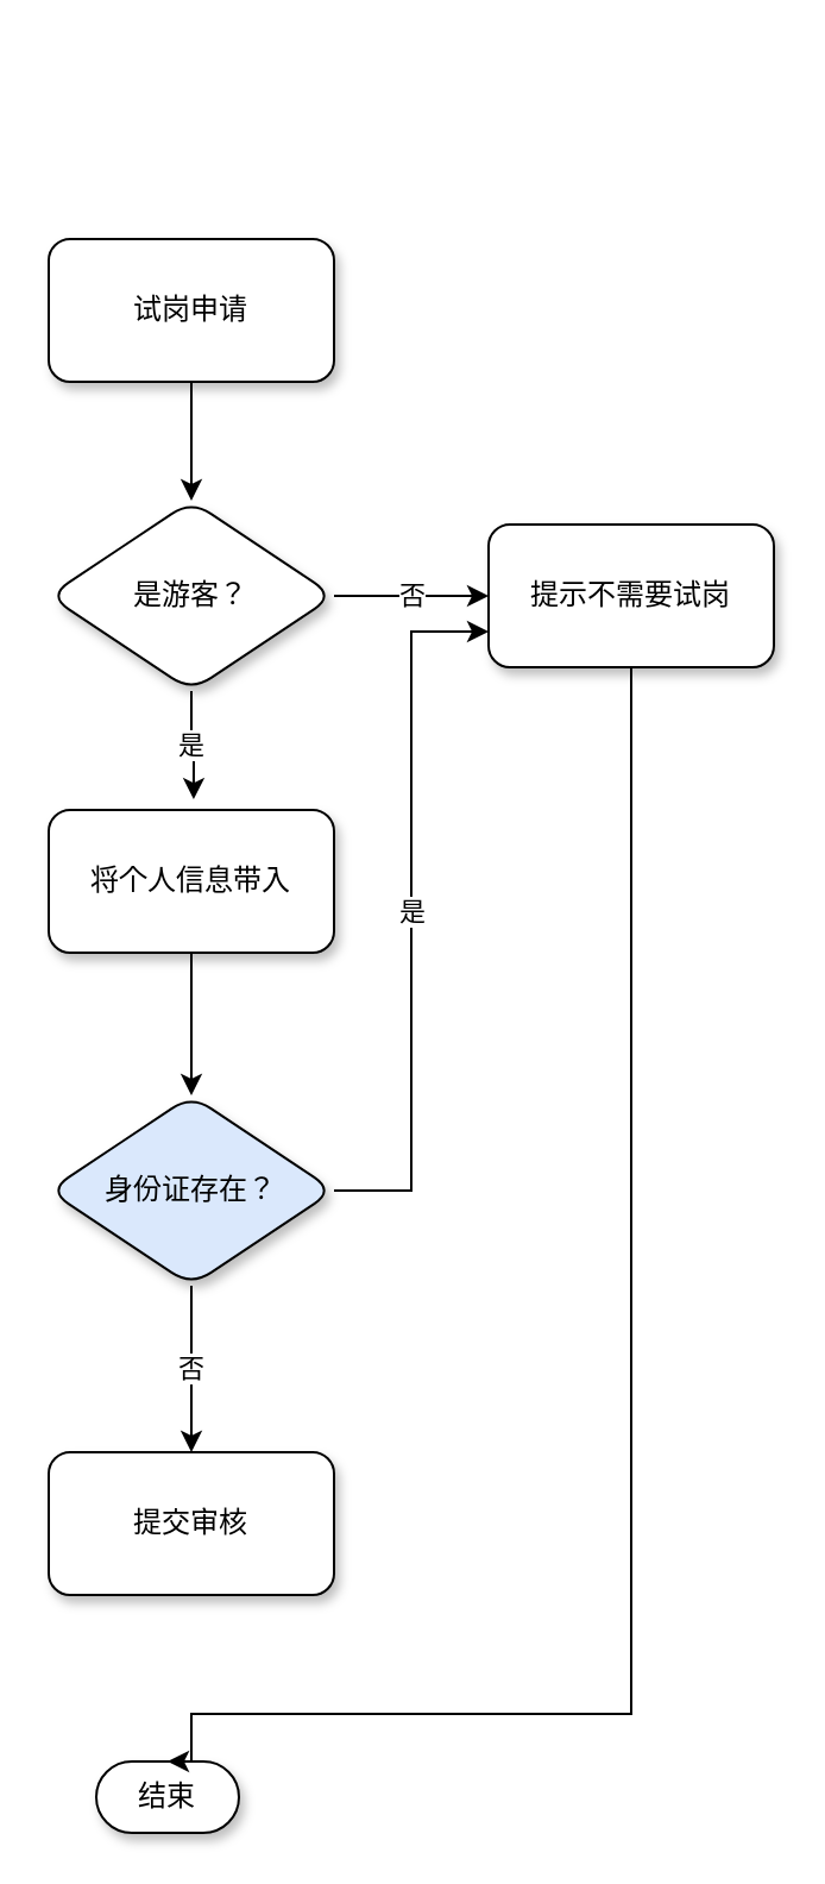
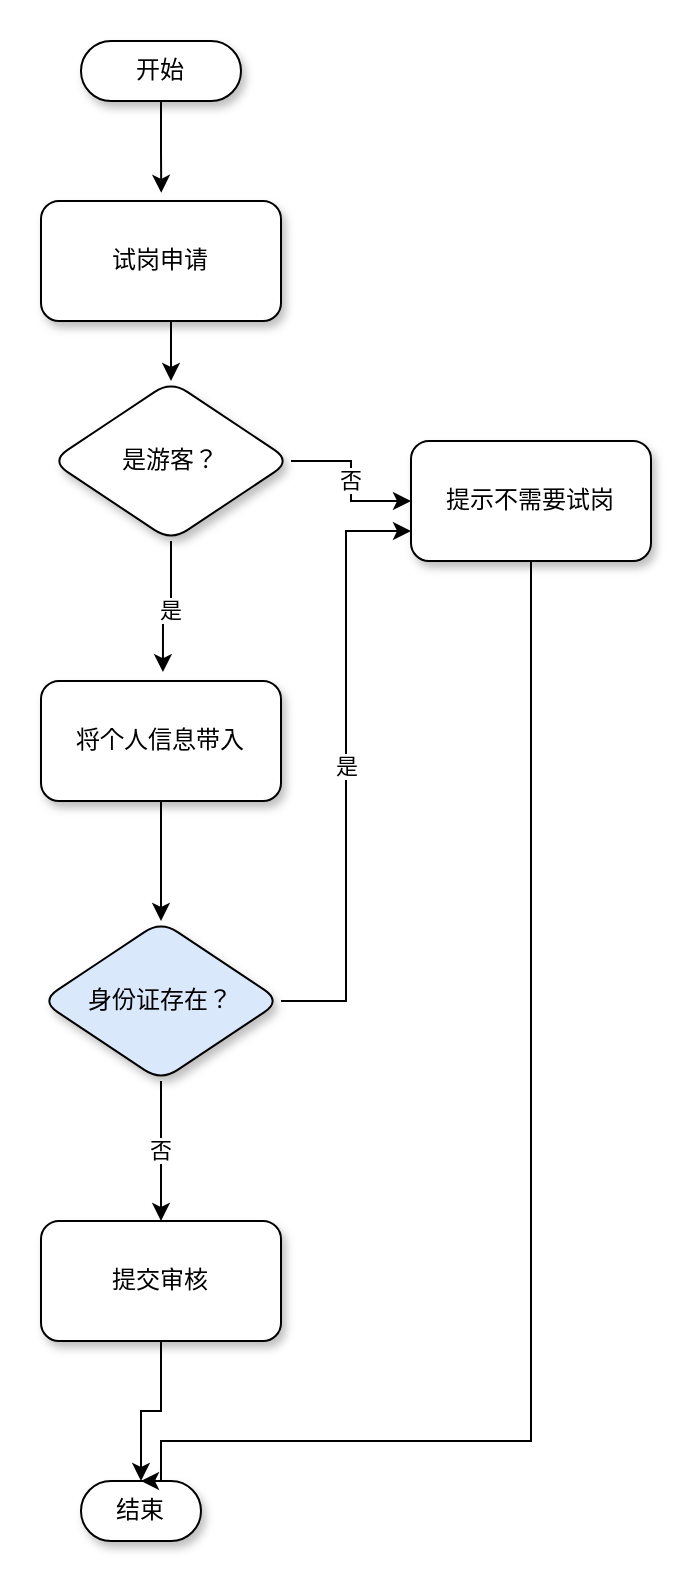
  <mxCell id="0" />
  <mxCell id="1" parent="0" />
  <mxCell id="2" value="结束" style="html=1;dashed=0;whiteSpace=wrap;shape=mxgraph.dfd.start;shadow=1;fontFamily=LXGW WenKai;" vertex="1" parent="1"><mxGeometry x="40" y="740" width="60" height="30" as="geometry" /></mxCell>
+ <mxCell id="3" value="开始" style="html=1;dashed=0;whiteSpace=wrap;shape=mxgraph.dfd.start;shadow=1;fontFamily=LXGW WenKai;" vertex="1" parent="1"><mxGeometry x="40" y="20" width="80" height="30" as="geometry" /></mxCell>
  <mxCell id="4" style="edgeStyle=orthogonalEdgeStyle;rounded=0;orthogonalLoop=1;jettySize=auto;html=1;exitX=0.5;exitY=1;exitDx=0;exitDy=0;entryX=0.5;entryY=0;entryDx=0;entryDy=0;" edge="1" parent="1" source="5" target="7"><mxGeometry relative="1" as="geometry" /></mxCell>
  <mxCell id="5" value="试岗申请" style="rounded=1;whiteSpace=wrap;html=1;shadow=1;fontFamily=LXGW WenKai;" vertex="1" parent="1"><mxGeometry x="20" y="100" width="120" height="60" as="geometry" /></mxCell>
  <mxCell id="6" value="否" style="edgeStyle=orthogonalEdgeStyle;rounded=0;orthogonalLoop=1;jettySize=auto;html=1;exitX=1;exitY=0.5;exitDx=0;exitDy=0;" edge="1" parent="1" source="7" target="9"><mxGeometry relative="1" as="geometry" /></mxCell>
- <mxCell id="7" value="是游客？" style="rhombus;whiteSpace=wrap;html=1;fontFamily=LXGW WenKai;shadow=1;rounded=1;" vertex="1" parent="1"><mxGeometry x="20" y="210" width="120" height="80" as="geometry" /></mxCell>
+ <mxCell id="7" value="是游客？" style="rhombus;whiteSpace=wrap;html=1;fontFamily=LXGW WenKai;shadow=1;rounded=1;" vertex="1" parent="1"><mxGeometry x="25" y="190" width="120" height="80" as="geometry" /></mxCell>
+ <mxCell id="8" style="edgeStyle=orthogonalEdgeStyle;rounded=0;orthogonalLoop=1;jettySize=auto;html=1;exitX=0.5;exitY=0.5;exitDx=0;exitDy=15;exitPerimeter=0;entryX=0.501;entryY=-0.068;entryDx=0;entryDy=0;entryPerimeter=0;" edge="1" parent="1" source="3" target="5"><mxGeometry relative="1" as="geometry" /></mxCell>
  <mxCell id="9" value="提示不需要试岗" style="rounded=1;whiteSpace=wrap;html=1;shadow=1;fontFamily=LXGW WenKai;" vertex="1" parent="1"><mxGeometry x="205" y="220" width="120" height="60" as="geometry" /></mxCell>
  <mxCell id="10" style="edgeStyle=orthogonalEdgeStyle;rounded=0;orthogonalLoop=1;jettySize=auto;html=1;exitX=0.5;exitY=1;exitDx=0;exitDy=0;entryX=0.5;entryY=0.5;entryDx=0;entryDy=-15;entryPerimeter=0;" edge="1" parent="1" source="9" target="2"><mxGeometry relative="1" as="geometry"><Array as="points"><mxPoint x="265" y="720" /><mxPoint x="80" y="720" /></Array></mxGeometry></mxCell>
  <mxCell id="11" style="edgeStyle=orthogonalEdgeStyle;rounded=0;orthogonalLoop=1;jettySize=auto;html=1;exitX=0.5;exitY=1;exitDx=0;exitDy=0;entryX=0.5;entryY=0;entryDx=0;entryDy=0;" edge="1" parent="1" source="12" target="18"><mxGeometry relative="1" as="geometry" /></mxCell>
  <mxCell id="12" value="将个人信息带入" style="rounded=1;whiteSpace=wrap;html=1;shadow=1;fontFamily=LXGW WenKai;" vertex="1" parent="1"><mxGeometry x="20" y="340" width="120" height="60" as="geometry" /></mxCell>
  <mxCell id="13" value="是" style="edgeStyle=orthogonalEdgeStyle;rounded=0;orthogonalLoop=1;jettySize=auto;html=1;exitX=0.5;exitY=1;exitDx=0;exitDy=0;entryX=0.508;entryY=-0.074;entryDx=0;entryDy=0;entryPerimeter=0;" edge="1" parent="1" source="7" target="12"><mxGeometry relative="1" as="geometry" /></mxCell>
+ <mxCell id="14" style="edgeStyle=orthogonalEdgeStyle;rounded=0;orthogonalLoop=1;jettySize=auto;html=1;exitX=0.5;exitY=1;exitDx=0;exitDy=0;" edge="1" parent="1" source="15" target="2"><mxGeometry relative="1" as="geometry" /></mxCell>
  <mxCell id="15" value="提交审核" style="rounded=1;whiteSpace=wrap;html=1;shadow=1;fontFamily=LXGW WenKai;" vertex="1" parent="1"><mxGeometry x="20" y="610" width="120" height="60" as="geometry" /></mxCell>
  <mxCell id="16" value="否" style="edgeStyle=orthogonalEdgeStyle;rounded=0;orthogonalLoop=1;jettySize=auto;html=1;exitX=0.5;exitY=1;exitDx=0;exitDy=0;entryX=0.5;entryY=0;entryDx=0;entryDy=0;" edge="1" parent="1" source="18" target="15"><mxGeometry relative="1" as="geometry" /></mxCell>
  <mxCell id="17" value="是" style="edgeStyle=orthogonalEdgeStyle;rounded=0;orthogonalLoop=1;jettySize=auto;html=1;exitX=1;exitY=0.5;exitDx=0;exitDy=0;entryX=0;entryY=0.75;entryDx=0;entryDy=0;" edge="1" parent="1" source="18" target="9"><mxGeometry relative="1" as="geometry" /></mxCell>
  <mxCell id="18" value="身份证存在？" style="rhombus;whiteSpace=wrap;html=1;fontFamily=LXGW WenKai;shadow=1;rounded=1;fillColor=#dae8fc;" vertex="1" parent="1"><mxGeometry x="20" y="460" width="120" height="80" as="geometry" /></mxCell>
